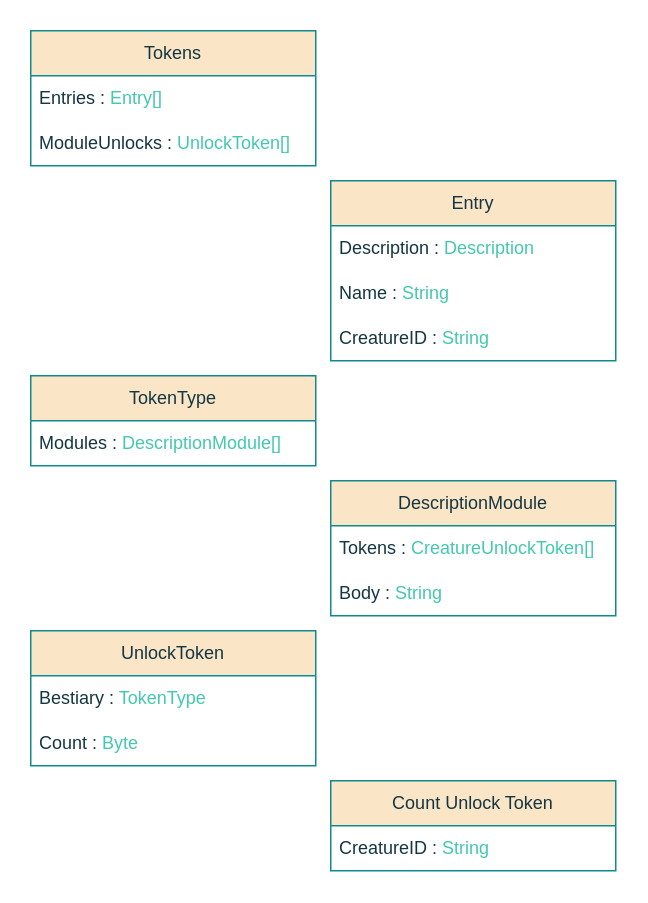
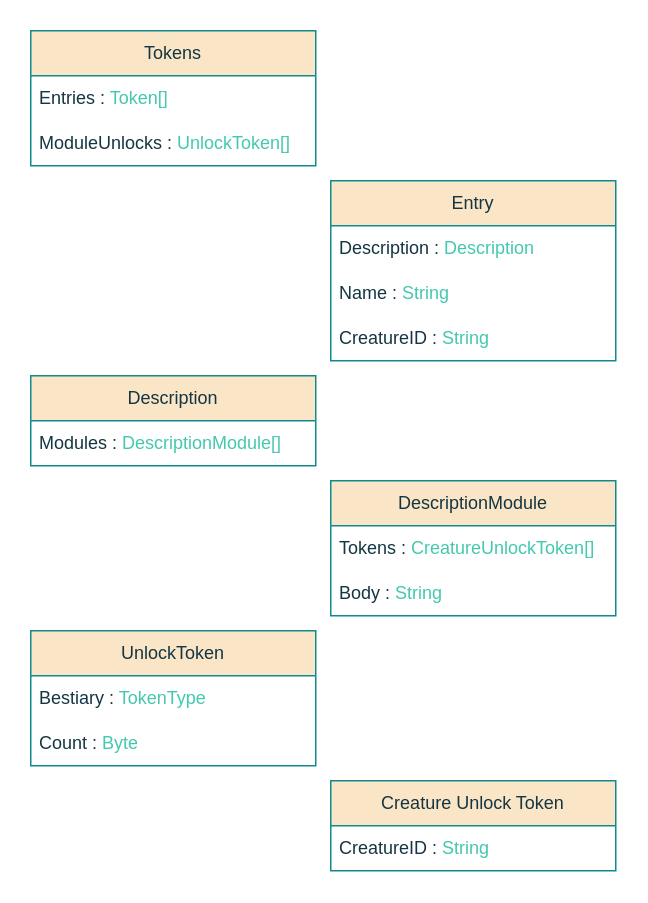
  <mxCell id="0" />
  <mxCell id="1" parent="0" />
  <mxCell id="2" value="Description&lt;span style=&quot;background-color: initial;&quot;&gt;Module&lt;/span&gt;" style="swimlane;fontStyle=0;childLayout=stackLayout;horizontal=1;startSize=30;horizontalStack=0;resizeParent=1;resizeParentMax=0;resizeLast=0;collapsible=1;marginBottom=0;whiteSpace=wrap;html=1;labelBackgroundColor=none;fillColor=#FAE5C7;strokeColor=#0F8B8D;fontColor=#143642;" vertex="1" parent="1"><mxGeometry x="220" y="320" width="190" height="90" as="geometry"><mxRectangle x="260" width="140" height="30" as="alternateBounds" /></mxGeometry></mxCell>
  <mxCell id="3" value="Tokens : &lt;font color=&quot;#44c8b0&quot;&gt;CreatureUnlockToken[]&lt;/font&gt;" style="text;strokeColor=none;fillColor=none;align=left;verticalAlign=middle;spacingLeft=4;spacingRight=4;overflow=hidden;points=[[0,0.5],[1,0.5]];portConstraint=eastwest;rotatable=0;whiteSpace=wrap;html=1;labelBackgroundColor=none;fontColor=#143642;" vertex="1" parent="2"><mxGeometry y="30" width="190" height="30" as="geometry" /></mxCell>
  <mxCell id="4" value="Body : &lt;font color=&quot;#44c8b0&quot;&gt;String&lt;/font&gt;" style="text;strokeColor=none;fillColor=none;align=left;verticalAlign=middle;spacingLeft=4;spacingRight=4;overflow=hidden;points=[[0,0.5],[1,0.5]];portConstraint=eastwest;rotatable=0;whiteSpace=wrap;html=1;labelBackgroundColor=none;fontColor=#143642;" vertex="1" parent="2"><mxGeometry y="60" width="190" height="30" as="geometry" /></mxCell>
- <mxCell id="5" value="TokenType" style="swimlane;fontStyle=0;childLayout=stackLayout;horizontal=1;startSize=30;horizontalStack=0;resizeParent=1;resizeParentMax=0;resizeLast=0;collapsible=1;marginBottom=0;whiteSpace=wrap;html=1;labelBackgroundColor=none;fillColor=#FAE5C7;strokeColor=#0F8B8D;fontColor=#143642;" vertex="1" parent="1"><mxGeometry x="20" y="250" width="190" height="60" as="geometry"><mxRectangle x="260" width="140" height="30" as="alternateBounds" /></mxGeometry></mxCell>
+ <mxCell id="5" value="Description" style="swimlane;fontStyle=0;childLayout=stackLayout;horizontal=1;startSize=30;horizontalStack=0;resizeParent=1;resizeParentMax=0;resizeLast=0;collapsible=1;marginBottom=0;whiteSpace=wrap;html=1;labelBackgroundColor=none;fillColor=#FAE5C7;strokeColor=#0F8B8D;fontColor=#143642;" vertex="1" parent="1"><mxGeometry x="20" y="250" width="190" height="60" as="geometry"><mxRectangle x="260" width="140" height="30" as="alternateBounds" /></mxGeometry></mxCell>
  <mxCell id="6" value="Modules : &lt;font color=&quot;#44c8b0&quot;&gt;DescriptionModule[]&lt;/font&gt;" style="text;strokeColor=none;fillColor=none;align=left;verticalAlign=middle;spacingLeft=4;spacingRight=4;overflow=hidden;points=[[0,0.5],[1,0.5]];portConstraint=eastwest;rotatable=0;whiteSpace=wrap;html=1;labelBackgroundColor=none;fontColor=#143642;" vertex="1" parent="5"><mxGeometry y="30" width="190" height="30" as="geometry" /></mxCell>
  <mxCell id="7" value="Entry" style="swimlane;fontStyle=0;childLayout=stackLayout;horizontal=1;startSize=30;horizontalStack=0;resizeParent=1;resizeParentMax=0;resizeLast=0;collapsible=1;marginBottom=0;whiteSpace=wrap;html=1;labelBackgroundColor=none;fillColor=#FAE5C7;strokeColor=#0F8B8D;fontColor=#143642;" vertex="1" parent="1"><mxGeometry x="220" y="120" width="190" height="120" as="geometry"><mxRectangle x="260" width="140" height="30" as="alternateBounds" /></mxGeometry></mxCell>
  <mxCell id="8" value="Description : &lt;font color=&quot;#44c8b0&quot;&gt;Description&lt;/font&gt;" style="text;strokeColor=none;fillColor=none;align=left;verticalAlign=middle;spacingLeft=4;spacingRight=4;overflow=hidden;points=[[0,0.5],[1,0.5]];portConstraint=eastwest;rotatable=0;whiteSpace=wrap;html=1;labelBackgroundColor=none;fontColor=#143642;" vertex="1" parent="7"><mxGeometry y="30" width="190" height="30" as="geometry" /></mxCell>
  <mxCell id="9" value="Name : &lt;font color=&quot;#44c8b0&quot;&gt;String&lt;/font&gt;" style="text;strokeColor=none;fillColor=none;align=left;verticalAlign=middle;spacingLeft=4;spacingRight=4;overflow=hidden;points=[[0,0.5],[1,0.5]];portConstraint=eastwest;rotatable=0;whiteSpace=wrap;html=1;labelBackgroundColor=none;fontColor=#143642;" vertex="1" parent="7"><mxGeometry y="60" width="190" height="30" as="geometry" /></mxCell>
  <mxCell id="10" value="CreatureID : &lt;font color=&quot;#44c8b0&quot;&gt;String&lt;/font&gt;" style="text;strokeColor=none;fillColor=none;align=left;verticalAlign=middle;spacingLeft=4;spacingRight=4;overflow=hidden;points=[[0,0.5],[1,0.5]];portConstraint=eastwest;rotatable=0;whiteSpace=wrap;html=1;labelBackgroundColor=none;fontColor=#143642;" vertex="1" parent="7"><mxGeometry y="90" width="190" height="30" as="geometry" /></mxCell>
  <mxCell id="11" value="Tokens" style="swimlane;fontStyle=0;childLayout=stackLayout;horizontal=1;startSize=30;horizontalStack=0;resizeParent=1;resizeParentMax=0;resizeLast=0;collapsible=1;marginBottom=0;whiteSpace=wrap;html=1;labelBackgroundColor=none;fillColor=#FAE5C7;strokeColor=#0F8B8D;fontColor=#143642;" vertex="1" parent="1"><mxGeometry x="20" y="20" width="190" height="90" as="geometry"><mxRectangle x="260" width="140" height="30" as="alternateBounds" /></mxGeometry></mxCell>
- <mxCell id="12" value="Entries : &lt;font color=&quot;#44c8b0&quot;&gt;Entry[]&lt;/font&gt;" style="text;strokeColor=none;fillColor=none;align=left;verticalAlign=middle;spacingLeft=4;spacingRight=4;overflow=hidden;points=[[0,0.5],[1,0.5]];portConstraint=eastwest;rotatable=0;whiteSpace=wrap;html=1;labelBackgroundColor=none;fontColor=#143642;" vertex="1" parent="11"><mxGeometry y="30" width="190" height="30" as="geometry" /></mxCell>
+ <mxCell id="12" value="Entries : &lt;font color=&quot;#44c8b0&quot;&gt;Token[]&lt;/font&gt;" style="text;strokeColor=none;fillColor=none;align=left;verticalAlign=middle;spacingLeft=4;spacingRight=4;overflow=hidden;points=[[0,0.5],[1,0.5]];portConstraint=eastwest;rotatable=0;whiteSpace=wrap;html=1;labelBackgroundColor=none;fontColor=#143642;" vertex="1" parent="11"><mxGeometry y="30" width="190" height="30" as="geometry" /></mxCell>
  <mxCell id="13" value="ModuleUnlocks : &lt;font color=&quot;#44c8b0&quot;&gt;UnlockToken[]&lt;/font&gt;" style="text;strokeColor=none;fillColor=none;align=left;verticalAlign=middle;spacingLeft=4;spacingRight=4;overflow=hidden;points=[[0,0.5],[1,0.5]];portConstraint=eastwest;rotatable=0;whiteSpace=wrap;html=1;labelBackgroundColor=none;fontColor=#143642;" vertex="1" parent="11"><mxGeometry y="60" width="190" height="30" as="geometry" /></mxCell>
  <mxCell id="14" value="UnlockToken" style="swimlane;fontStyle=0;childLayout=stackLayout;horizontal=1;startSize=30;horizontalStack=0;resizeParent=1;resizeParentMax=0;resizeLast=0;collapsible=1;marginBottom=0;whiteSpace=wrap;html=1;labelBackgroundColor=none;fillColor=#FAE5C7;strokeColor=#0F8B8D;fontColor=#143642;" vertex="1" parent="1"><mxGeometry x="20" y="420" width="190" height="90" as="geometry" /></mxCell>
  <mxCell id="15" value="Bestiary : &lt;font color=&quot;#44c8b0&quot;&gt;TokenType&lt;/font&gt;" style="text;strokeColor=none;fillColor=none;align=left;verticalAlign=middle;spacingLeft=4;spacingRight=4;overflow=hidden;points=[[0,0.5],[1,0.5]];portConstraint=eastwest;rotatable=0;whiteSpace=wrap;html=1;labelBackgroundColor=none;fontColor=#143642;" vertex="1" parent="14"><mxGeometry y="30" width="190" height="30" as="geometry" /></mxCell>
  <mxCell id="16" value="Count : &lt;font color=&quot;#44c8b0&quot;&gt;Byte&lt;/font&gt;" style="text;strokeColor=none;fillColor=none;align=left;verticalAlign=middle;spacingLeft=4;spacingRight=4;overflow=hidden;points=[[0,0.5],[1,0.5]];portConstraint=eastwest;rotatable=0;whiteSpace=wrap;html=1;labelBackgroundColor=none;fontColor=#143642;" vertex="1" parent="14"><mxGeometry y="60" width="190" height="30" as="geometry" /></mxCell>
- <mxCell id="17" value="Count Unlock Token" style="swimlane;fontStyle=0;childLayout=stackLayout;horizontal=1;startSize=30;horizontalStack=0;resizeParent=1;resizeParentMax=0;resizeLast=0;collapsible=1;marginBottom=0;whiteSpace=wrap;html=1;labelBackgroundColor=none;fillColor=#FAE5C7;strokeColor=#0F8B8D;fontColor=#143642;" vertex="1" parent="1"><mxGeometry x="220" y="520" width="190" height="60" as="geometry" /></mxCell>
+ <mxCell id="17" value="Creature Unlock Token" style="swimlane;fontStyle=0;childLayout=stackLayout;horizontal=1;startSize=30;horizontalStack=0;resizeParent=1;resizeParentMax=0;resizeLast=0;collapsible=1;marginBottom=0;whiteSpace=wrap;html=1;labelBackgroundColor=none;fillColor=#FAE5C7;strokeColor=#0F8B8D;fontColor=#143642;" vertex="1" parent="1"><mxGeometry x="220" y="520" width="190" height="60" as="geometry" /></mxCell>
  <mxCell id="18" value="CreatureID : &lt;font color=&quot;#44c8b0&quot;&gt;String&lt;/font&gt;" style="text;strokeColor=none;fillColor=none;align=left;verticalAlign=middle;spacingLeft=4;spacingRight=4;overflow=hidden;points=[[0,0.5],[1,0.5]];portConstraint=eastwest;rotatable=0;whiteSpace=wrap;html=1;labelBackgroundColor=none;fontColor=#143642;" vertex="1" parent="17"><mxGeometry y="30" width="190" height="30" as="geometry" /></mxCell>
